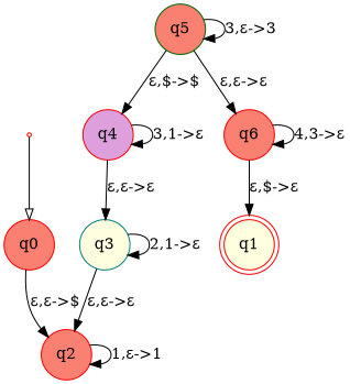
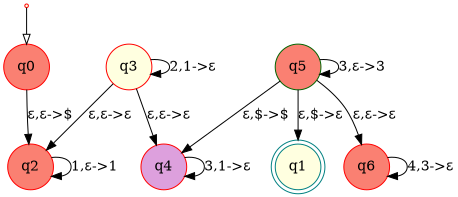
  digraph {
    node [color=red fillcolor=salmon shape=circle style=filled]
    __start [fillcolor=lightyellow shape=point]
    q0
    q2
-   q1 [fillcolor=lightyellow shape=doublecircle]
-   q3 [color=teal fillcolor=lightyellow]
+   q1 [color=teal fillcolor=lightyellow shape=doublecircle]
+   q3 [fillcolor=lightyellow]
    q4 [fillcolor=plum]
    q5 [color=darkgreen]
    q6
    __start -> q0 [arrowhead=empty]
    q0 -> q2 [label="ε,ε->$"]
    q2 -> q2 [label="1,ε->1"]
    q3 -> q2 [label="ε,ε->ε"]
    q3 -> q3 [label="2,1->ε"]
-   q4 -> q3 [label="ε,ε->ε"]
+   q3 -> q4 [label="ε,ε->ε"]
    q4 -> q4 [label="3,1->ε"]
    q5 -> q4 [label="ε,$->$"]
    q5 -> q5 [label="3,ε->3"]
    q5 -> q6 [label="ε,ε->ε"]
-   q6 -> q1 [label="ε,$->ε"]
+   q5 -> q1 [label="ε,$->ε"]
    q6 -> q6 [label="4,3->ε"]
  }
